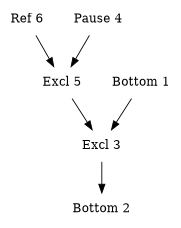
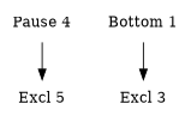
  digraph {
    node [shape=none]
-   n1 [label="Ref 6"]
    n2 [label="Excl 5"]
    n3 [label="Excl 3"]
-   n4 [label="Bottom 2"]
    n5 [label="Pause 4"]
    n6 [label="Bottom 1"]
-   n1 -> n2
-   n2 -> n3
-   n3 -> n4
    n5 -> n2
    n6 -> n3
  }
